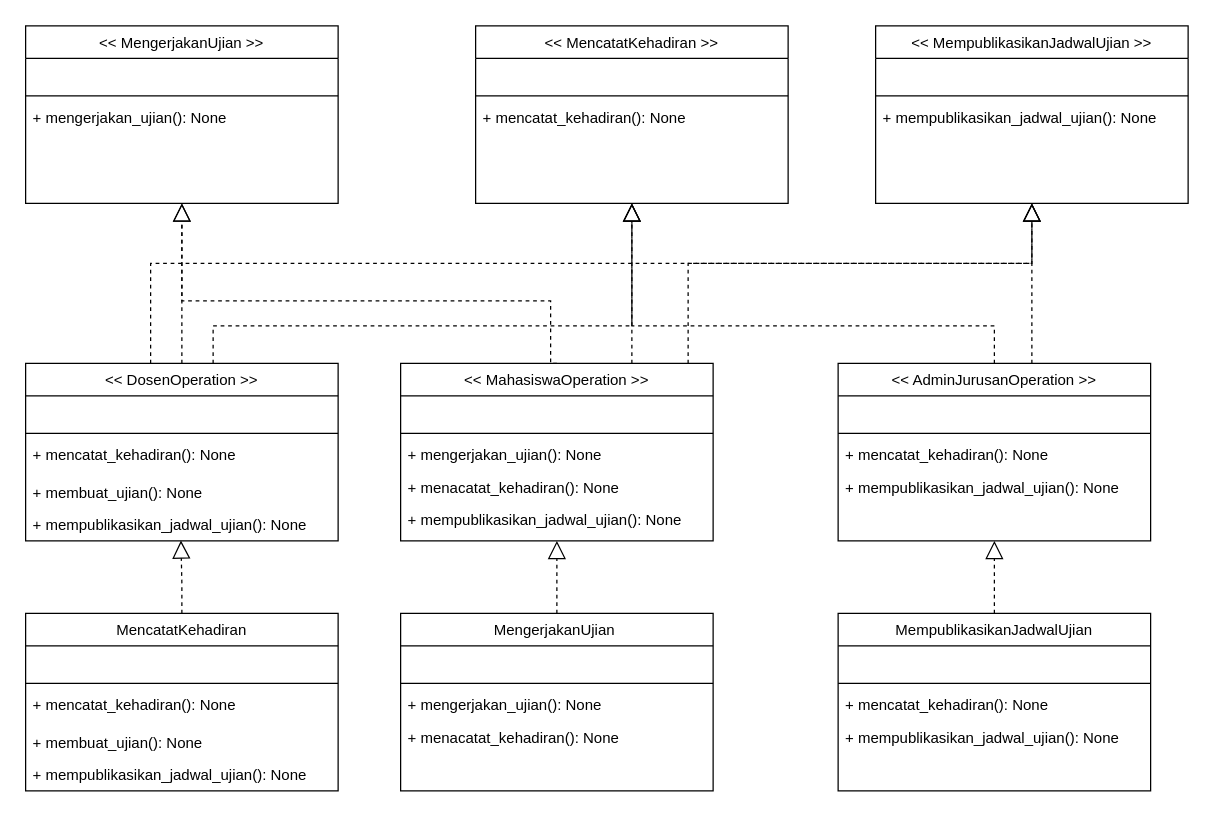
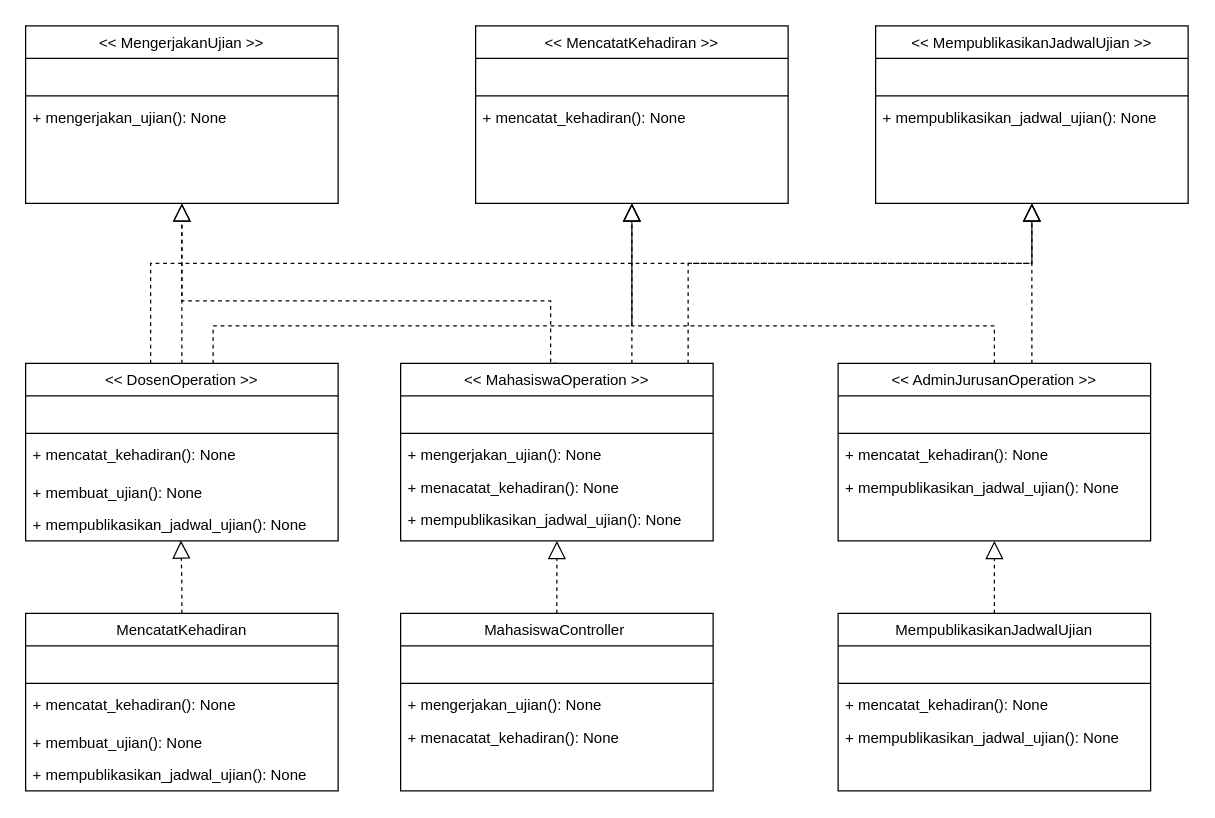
  <mxCell id="0" />
  <mxCell id="1" parent="0" />
  <mxCell id="2" style="edgeStyle=orthogonalEdgeStyle;rounded=0;orthogonalLoop=1;jettySize=auto;html=1;dashed=1;endArrow=block;endFill=0;startSize=6;endSize=12;entryX=0.5;entryY=1;entryDx=0;entryDy=0;" edge="1" parent="1" source="5" target="27"><mxGeometry relative="1" as="geometry"><mxPoint x="200" y="170" as="targetPoint" /><Array as="points"><mxPoint x="145" y="220" /><mxPoint x="145" y="220" /></Array></mxGeometry></mxCell>
  <mxCell id="3" style="edgeStyle=orthogonalEdgeStyle;rounded=0;orthogonalLoop=1;jettySize=auto;html=1;entryX=0.5;entryY=1;entryDx=0;entryDy=0;dashed=1;endArrow=block;endFill=0;startSize=6;endSize=12;" edge="1" parent="1" source="5" target="31"><mxGeometry relative="1" as="geometry"><Array as="points"><mxPoint x="170" y="260" /><mxPoint x="505" y="260" /></Array></mxGeometry></mxCell>
  <mxCell id="4" style="edgeStyle=orthogonalEdgeStyle;rounded=0;orthogonalLoop=1;jettySize=auto;html=1;entryX=0.5;entryY=1;entryDx=0;entryDy=0;dashed=1;endArrow=block;endFill=0;startSize=6;endSize=12;" edge="1" parent="1" source="5" target="47"><mxGeometry relative="1" as="geometry"><Array as="points"><mxPoint x="120" y="210" /><mxPoint x="825" y="210" /></Array></mxGeometry></mxCell>
  <mxCell id="5" value="&lt;&lt; DosenOperation &gt;&gt;" style="swimlane;fontStyle=0;align=center;verticalAlign=top;childLayout=stackLayout;horizontal=1;startSize=26;horizontalStack=0;resizeParent=1;resizeLast=0;collapsible=1;marginBottom=0;rounded=0;shadow=0;strokeWidth=1;" parent="1" vertex="1"><mxGeometry x="20" y="290" width="250" height="142" as="geometry"><mxRectangle x="130" y="380" width="160" height="26" as="alternateBounds" /></mxGeometry></mxCell>
  <mxCell id="6" value=" " style="text;align=left;verticalAlign=top;spacingLeft=4;spacingRight=4;overflow=hidden;rotatable=0;points=[[0,0.5],[1,0.5]];portConstraint=eastwest;rounded=0;shadow=0;html=0;" parent="5" vertex="1"><mxGeometry y="26" width="250" height="26" as="geometry" /></mxCell>
  <mxCell id="7" value="" style="line;html=1;strokeWidth=1;align=left;verticalAlign=middle;spacingTop=-1;spacingLeft=3;spacingRight=3;rotatable=0;labelPosition=right;points=[];portConstraint=eastwest;" parent="5" vertex="1"><mxGeometry y="52" width="250" height="8" as="geometry" /></mxCell>
  <mxCell id="8" value="+ mencatat_kehadiran(): None" style="text;align=left;verticalAlign=top;spacingLeft=4;spacingRight=4;overflow=hidden;rotatable=0;points=[[0,0.5],[1,0.5]];portConstraint=eastwest;fontStyle=0" parent="5" vertex="1"><mxGeometry y="60" width="250" height="30" as="geometry" /></mxCell>
  <mxCell id="9" value="+ membuat_ujian(): None" style="text;align=left;verticalAlign=top;spacingLeft=4;spacingRight=4;overflow=hidden;rotatable=0;points=[[0,0.5],[1,0.5]];portConstraint=eastwest;" parent="5" vertex="1"><mxGeometry y="90" width="250" height="26" as="geometry" /></mxCell>
  <mxCell id="10" value="+ mempublikasikan_jadwal_ujian(): None" style="text;align=left;verticalAlign=top;spacingLeft=4;spacingRight=4;overflow=hidden;rotatable=0;points=[[0,0.5],[1,0.5]];portConstraint=eastwest;" vertex="1" parent="5"><mxGeometry y="116" width="250" height="26" as="geometry" /></mxCell>
  <mxCell id="11" style="edgeStyle=orthogonalEdgeStyle;rounded=0;orthogonalLoop=1;jettySize=auto;html=1;entryX=0.5;entryY=1;entryDx=0;entryDy=0;dashed=1;endArrow=block;endFill=0;startSize=6;endSize=12;" edge="1" parent="1" source="13" target="31"><mxGeometry relative="1" as="geometry"><Array as="points"><mxPoint x="795" y="260" /><mxPoint x="505" y="260" /></Array></mxGeometry></mxCell>
  <mxCell id="12" style="edgeStyle=orthogonalEdgeStyle;rounded=0;orthogonalLoop=1;jettySize=auto;html=1;entryX=0.5;entryY=1;entryDx=0;entryDy=0;dashed=1;endArrow=block;endFill=0;startSize=6;endSize=12;" edge="1" parent="1" source="13" target="47"><mxGeometry relative="1" as="geometry"><Array as="points"><mxPoint x="825" y="260" /><mxPoint x="825" y="260" /></Array></mxGeometry></mxCell>
  <mxCell id="13" value="&lt;&lt; AdminJurusanOperation &gt;&gt;" style="swimlane;fontStyle=0;align=center;verticalAlign=top;childLayout=stackLayout;horizontal=1;startSize=26;horizontalStack=0;resizeParent=1;resizeLast=0;collapsible=1;marginBottom=0;rounded=0;shadow=0;strokeWidth=1;" vertex="1" parent="1"><mxGeometry x="670" y="290" width="250" height="142" as="geometry"><mxRectangle x="130" y="380" width="160" height="26" as="alternateBounds" /></mxGeometry></mxCell>
  <mxCell id="14" value=" " style="text;align=left;verticalAlign=top;spacingLeft=4;spacingRight=4;overflow=hidden;rotatable=0;points=[[0,0.5],[1,0.5]];portConstraint=eastwest;rounded=0;shadow=0;html=0;" vertex="1" parent="13"><mxGeometry y="26" width="250" height="26" as="geometry" /></mxCell>
  <mxCell id="15" value="" style="line;html=1;strokeWidth=1;align=left;verticalAlign=middle;spacingTop=-1;spacingLeft=3;spacingRight=3;rotatable=0;labelPosition=right;points=[];portConstraint=eastwest;" vertex="1" parent="13"><mxGeometry y="52" width="250" height="8" as="geometry" /></mxCell>
  <mxCell id="16" value="+ mencatat_kehadiran(): None" style="text;align=left;verticalAlign=top;spacingLeft=4;spacingRight=4;overflow=hidden;rotatable=0;points=[[0,0.5],[1,0.5]];portConstraint=eastwest;" vertex="1" parent="13"><mxGeometry y="60" width="250" height="26" as="geometry" /></mxCell>
  <mxCell id="17" value="+ mempublikasikan_jadwal_ujian(): None" style="text;align=left;verticalAlign=top;spacingLeft=4;spacingRight=4;overflow=hidden;rotatable=0;points=[[0,0.5],[1,0.5]];portConstraint=eastwest;" vertex="1" parent="13"><mxGeometry y="86" width="250" height="26" as="geometry" /></mxCell>
  <mxCell id="18" style="edgeStyle=orthogonalEdgeStyle;rounded=0;orthogonalLoop=1;jettySize=auto;html=1;dashed=1;endArrow=block;endFill=0;startSize=6;endSize=12;entryX=0.5;entryY=1;entryDx=0;entryDy=0;exitX=0.5;exitY=0;exitDx=0;exitDy=0;" edge="1" parent="1" source="21" target="27"><mxGeometry relative="1" as="geometry"><mxPoint x="320" y="170" as="targetPoint" /><Array as="points"><mxPoint x="440" y="290" /><mxPoint x="440" y="240" /><mxPoint x="145" y="240" /></Array></mxGeometry></mxCell>
  <mxCell id="19" style="edgeStyle=orthogonalEdgeStyle;rounded=0;orthogonalLoop=1;jettySize=auto;html=1;entryX=0.5;entryY=1;entryDx=0;entryDy=0;dashed=1;endArrow=block;endFill=0;startSize=6;endSize=12;" edge="1" parent="1" source="21" target="31"><mxGeometry relative="1" as="geometry"><Array as="points"><mxPoint x="505" y="290" /><mxPoint x="505" y="290" /></Array></mxGeometry></mxCell>
  <mxCell id="20" style="edgeStyle=orthogonalEdgeStyle;rounded=0;orthogonalLoop=1;jettySize=auto;html=1;entryX=0.5;entryY=1;entryDx=0;entryDy=0;dashed=1;endArrow=block;endFill=0;startSize=6;endSize=12;" edge="1" parent="1" source="21" target="47"><mxGeometry relative="1" as="geometry"><Array as="points"><mxPoint x="550" y="210" /><mxPoint x="825" y="210" /></Array></mxGeometry></mxCell>
  <mxCell id="21" value="&lt;&lt; MahasiswaOperation &gt;&gt;" style="swimlane;fontStyle=0;align=center;verticalAlign=top;childLayout=stackLayout;horizontal=1;startSize=26;horizontalStack=0;resizeParent=1;resizeLast=0;collapsible=1;marginBottom=0;rounded=0;shadow=0;strokeWidth=1;" vertex="1" parent="1"><mxGeometry x="320" y="290" width="250" height="142" as="geometry"><mxRectangle x="130" y="380" width="160" height="26" as="alternateBounds" /></mxGeometry></mxCell>
  <mxCell id="22" value=" " style="text;align=left;verticalAlign=top;spacingLeft=4;spacingRight=4;overflow=hidden;rotatable=0;points=[[0,0.5],[1,0.5]];portConstraint=eastwest;rounded=0;shadow=0;html=0;" vertex="1" parent="21"><mxGeometry y="26" width="250" height="26" as="geometry" /></mxCell>
  <mxCell id="23" value="" style="line;html=1;strokeWidth=1;align=left;verticalAlign=middle;spacingTop=-1;spacingLeft=3;spacingRight=3;rotatable=0;labelPosition=right;points=[];portConstraint=eastwest;" vertex="1" parent="21"><mxGeometry y="52" width="250" height="8" as="geometry" /></mxCell>
  <mxCell id="24" value="+ mengerjakan_ujian(): None" style="text;align=left;verticalAlign=top;spacingLeft=4;spacingRight=4;overflow=hidden;rotatable=0;points=[[0,0.5],[1,0.5]];portConstraint=eastwest;" vertex="1" parent="21"><mxGeometry y="60" width="250" height="26" as="geometry" /></mxCell>
  <mxCell id="25" value="+ menacatat_kehadiran(): None" style="text;align=left;verticalAlign=top;spacingLeft=4;spacingRight=4;overflow=hidden;rotatable=0;points=[[0,0.5],[1,0.5]];portConstraint=eastwest;" vertex="1" parent="21"><mxGeometry y="86" width="250" height="26" as="geometry" /></mxCell>
  <mxCell id="26" value="+ mempublikasikan_jadwal_ujian(): None" style="text;align=left;verticalAlign=top;spacingLeft=4;spacingRight=4;overflow=hidden;rotatable=0;points=[[0,0.5],[1,0.5]];portConstraint=eastwest;" vertex="1" parent="21"><mxGeometry y="112" width="250" height="26" as="geometry" /></mxCell>
  <mxCell id="27" value="&lt;&lt; MengerjakanUjian &gt;&gt;" style="swimlane;fontStyle=0;align=center;verticalAlign=top;childLayout=stackLayout;horizontal=1;startSize=26;horizontalStack=0;resizeParent=1;resizeLast=0;collapsible=1;marginBottom=0;rounded=0;shadow=0;strokeWidth=1;" vertex="1" parent="1"><mxGeometry x="20" y="20" width="250" height="142" as="geometry"><mxRectangle x="130" y="380" width="160" height="26" as="alternateBounds" /></mxGeometry></mxCell>
  <mxCell id="28" value=" " style="text;align=left;verticalAlign=top;spacingLeft=4;spacingRight=4;overflow=hidden;rotatable=0;points=[[0,0.5],[1,0.5]];portConstraint=eastwest;rounded=0;shadow=0;html=0;" vertex="1" parent="27"><mxGeometry y="26" width="250" height="26" as="geometry" /></mxCell>
  <mxCell id="29" value="" style="line;html=1;strokeWidth=1;align=left;verticalAlign=middle;spacingTop=-1;spacingLeft=3;spacingRight=3;rotatable=0;labelPosition=right;points=[];portConstraint=eastwest;" vertex="1" parent="27"><mxGeometry y="52" width="250" height="8" as="geometry" /></mxCell>
  <mxCell id="30" value="+ mengerjakan_ujian(): None" style="text;align=left;verticalAlign=top;spacingLeft=4;spacingRight=4;overflow=hidden;rotatable=0;points=[[0,0.5],[1,0.5]];portConstraint=eastwest;" vertex="1" parent="27"><mxGeometry y="60" width="250" height="26" as="geometry" /></mxCell>
  <mxCell id="31" value="&lt;&lt; MencatatKehadiran &gt;&gt;" style="swimlane;fontStyle=0;align=center;verticalAlign=top;childLayout=stackLayout;horizontal=1;startSize=26;horizontalStack=0;resizeParent=1;resizeLast=0;collapsible=1;marginBottom=0;rounded=0;shadow=0;strokeWidth=1;" vertex="1" parent="1"><mxGeometry x="380" y="20" width="250" height="142" as="geometry"><mxRectangle x="130" y="380" width="160" height="26" as="alternateBounds" /></mxGeometry></mxCell>
  <mxCell id="32" value=" " style="text;align=left;verticalAlign=top;spacingLeft=4;spacingRight=4;overflow=hidden;rotatable=0;points=[[0,0.5],[1,0.5]];portConstraint=eastwest;rounded=0;shadow=0;html=0;" vertex="1" parent="31"><mxGeometry y="26" width="250" height="26" as="geometry" /></mxCell>
  <mxCell id="33" value="" style="line;html=1;strokeWidth=1;align=left;verticalAlign=middle;spacingTop=-1;spacingLeft=3;spacingRight=3;rotatable=0;labelPosition=right;points=[];portConstraint=eastwest;" vertex="1" parent="31"><mxGeometry y="52" width="250" height="8" as="geometry" /></mxCell>
  <mxCell id="34" value="+ mencatat_kehadiran(): None" style="text;align=left;verticalAlign=top;spacingLeft=4;spacingRight=4;overflow=hidden;rotatable=0;points=[[0,0.5],[1,0.5]];portConstraint=eastwest;" vertex="1" parent="31"><mxGeometry y="60" width="250" height="26" as="geometry" /></mxCell>
  <mxCell id="35" style="edgeStyle=orthogonalEdgeStyle;rounded=0;orthogonalLoop=1;jettySize=auto;html=1;entryX=0.5;entryY=1;entryDx=0;entryDy=0;dashed=1;endArrow=block;endFill=0;startSize=6;endSize=12;" edge="1" parent="1" source="36" target="13"><mxGeometry relative="1" as="geometry" /></mxCell>
  <mxCell id="36" value="MempublikasikanJadwalUjian" style="swimlane;fontStyle=0;align=center;verticalAlign=top;childLayout=stackLayout;horizontal=1;startSize=26;horizontalStack=0;resizeParent=1;resizeLast=0;collapsible=1;marginBottom=0;rounded=0;shadow=0;strokeWidth=1;" vertex="1" parent="1"><mxGeometry x="670" y="490" width="250" height="142" as="geometry"><mxRectangle x="130" y="380" width="160" height="26" as="alternateBounds" /></mxGeometry></mxCell>
  <mxCell id="37" value=" " style="text;align=left;verticalAlign=top;spacingLeft=4;spacingRight=4;overflow=hidden;rotatable=0;points=[[0,0.5],[1,0.5]];portConstraint=eastwest;rounded=0;shadow=0;html=0;" vertex="1" parent="36"><mxGeometry y="26" width="250" height="26" as="geometry" /></mxCell>
  <mxCell id="38" value="" style="line;html=1;strokeWidth=1;align=left;verticalAlign=middle;spacingTop=-1;spacingLeft=3;spacingRight=3;rotatable=0;labelPosition=right;points=[];portConstraint=eastwest;" vertex="1" parent="36"><mxGeometry y="52" width="250" height="8" as="geometry" /></mxCell>
  <mxCell id="39" value="+ mencatat_kehadiran(): None" style="text;align=left;verticalAlign=top;spacingLeft=4;spacingRight=4;overflow=hidden;rotatable=0;points=[[0,0.5],[1,0.5]];portConstraint=eastwest;" vertex="1" parent="36"><mxGeometry y="60" width="250" height="26" as="geometry" /></mxCell>
  <mxCell id="40" value="+ mempublikasikan_jadwal_ujian(): None" style="text;align=left;verticalAlign=top;spacingLeft=4;spacingRight=4;overflow=hidden;rotatable=0;points=[[0,0.5],[1,0.5]];portConstraint=eastwest;" vertex="1" parent="36"><mxGeometry y="86" width="250" height="26" as="geometry" /></mxCell>
  <mxCell id="41" style="edgeStyle=orthogonalEdgeStyle;rounded=0;orthogonalLoop=1;jettySize=auto;html=1;entryX=0.5;entryY=1;entryDx=0;entryDy=0;dashed=1;endArrow=block;endFill=0;startSize=6;endSize=12;" edge="1" parent="1" source="42" target="21"><mxGeometry relative="1" as="geometry" /></mxCell>
- <mxCell id="42" value="MengerjakanUjian " style="swimlane;fontStyle=0;align=center;verticalAlign=top;childLayout=stackLayout;horizontal=1;startSize=26;horizontalStack=0;resizeParent=1;resizeLast=0;collapsible=1;marginBottom=0;rounded=0;shadow=0;strokeWidth=1;" vertex="1" parent="1"><mxGeometry x="320" y="490" width="250" height="142" as="geometry"><mxRectangle x="130" y="380" width="160" height="26" as="alternateBounds" /></mxGeometry></mxCell>
+ <mxCell id="42" value="MahasiswaController " style="swimlane;fontStyle=0;align=center;verticalAlign=top;childLayout=stackLayout;horizontal=1;startSize=26;horizontalStack=0;resizeParent=1;resizeLast=0;collapsible=1;marginBottom=0;rounded=0;shadow=0;strokeWidth=1;" vertex="1" parent="1"><mxGeometry x="320" y="490" width="250" height="142" as="geometry"><mxRectangle x="130" y="380" width="160" height="26" as="alternateBounds" /></mxGeometry></mxCell>
  <mxCell id="43" value=" " style="text;align=left;verticalAlign=top;spacingLeft=4;spacingRight=4;overflow=hidden;rotatable=0;points=[[0,0.5],[1,0.5]];portConstraint=eastwest;rounded=0;shadow=0;html=0;" vertex="1" parent="42"><mxGeometry y="26" width="250" height="26" as="geometry" /></mxCell>
  <mxCell id="44" value="" style="line;html=1;strokeWidth=1;align=left;verticalAlign=middle;spacingTop=-1;spacingLeft=3;spacingRight=3;rotatable=0;labelPosition=right;points=[];portConstraint=eastwest;" vertex="1" parent="42"><mxGeometry y="52" width="250" height="8" as="geometry" /></mxCell>
  <mxCell id="45" value="+ mengerjakan_ujian(): None" style="text;align=left;verticalAlign=top;spacingLeft=4;spacingRight=4;overflow=hidden;rotatable=0;points=[[0,0.5],[1,0.5]];portConstraint=eastwest;" vertex="1" parent="42"><mxGeometry y="60" width="250" height="26" as="geometry" /></mxCell>
  <mxCell id="46" value="+ menacatat_kehadiran(): None" style="text;align=left;verticalAlign=top;spacingLeft=4;spacingRight=4;overflow=hidden;rotatable=0;points=[[0,0.5],[1,0.5]];portConstraint=eastwest;" vertex="1" parent="42"><mxGeometry y="86" width="250" height="26" as="geometry" /></mxCell>
  <mxCell id="47" value="&lt;&lt; MempublikasikanJadwalUjian &gt;&gt;" style="swimlane;fontStyle=0;align=center;verticalAlign=top;childLayout=stackLayout;horizontal=1;startSize=26;horizontalStack=0;resizeParent=1;resizeLast=0;collapsible=1;marginBottom=0;rounded=0;shadow=0;strokeWidth=1;" vertex="1" parent="1"><mxGeometry x="700" y="20" width="250" height="142" as="geometry"><mxRectangle x="130" y="380" width="160" height="26" as="alternateBounds" /></mxGeometry></mxCell>
  <mxCell id="48" value=" " style="text;align=left;verticalAlign=top;spacingLeft=4;spacingRight=4;overflow=hidden;rotatable=0;points=[[0,0.5],[1,0.5]];portConstraint=eastwest;rounded=0;shadow=0;html=0;" vertex="1" parent="47"><mxGeometry y="26" width="250" height="26" as="geometry" /></mxCell>
  <mxCell id="49" value="" style="line;html=1;strokeWidth=1;align=left;verticalAlign=middle;spacingTop=-1;spacingLeft=3;spacingRight=3;rotatable=0;labelPosition=right;points=[];portConstraint=eastwest;" vertex="1" parent="47"><mxGeometry y="52" width="250" height="8" as="geometry" /></mxCell>
  <mxCell id="50" value="+ mempublikasikan_jadwal_ujian(): None" style="text;align=left;verticalAlign=top;spacingLeft=4;spacingRight=4;overflow=hidden;rotatable=0;points=[[0,0.5],[1,0.5]];portConstraint=eastwest;" vertex="1" parent="47"><mxGeometry y="60" width="250" height="26" as="geometry" /></mxCell>
  <mxCell id="51" style="edgeStyle=orthogonalEdgeStyle;rounded=0;orthogonalLoop=1;jettySize=auto;html=1;entryX=0.497;entryY=0.989;entryDx=0;entryDy=0;entryPerimeter=0;dashed=1;endArrow=block;endFill=0;startSize=6;endSize=12;" edge="1" parent="1" source="52" target="10"><mxGeometry relative="1" as="geometry" /></mxCell>
  <mxCell id="52" value="MencatatKehadiran" style="swimlane;fontStyle=0;align=center;verticalAlign=top;childLayout=stackLayout;horizontal=1;startSize=26;horizontalStack=0;resizeParent=1;resizeLast=0;collapsible=1;marginBottom=0;rounded=0;shadow=0;strokeWidth=1;" vertex="1" parent="1"><mxGeometry x="20" y="490" width="250" height="142" as="geometry"><mxRectangle x="130" y="380" width="160" height="26" as="alternateBounds" /></mxGeometry></mxCell>
  <mxCell id="53" value=" " style="text;align=left;verticalAlign=top;spacingLeft=4;spacingRight=4;overflow=hidden;rotatable=0;points=[[0,0.5],[1,0.5]];portConstraint=eastwest;rounded=0;shadow=0;html=0;" vertex="1" parent="52"><mxGeometry y="26" width="250" height="26" as="geometry" /></mxCell>
  <mxCell id="54" value="" style="line;html=1;strokeWidth=1;align=left;verticalAlign=middle;spacingTop=-1;spacingLeft=3;spacingRight=3;rotatable=0;labelPosition=right;points=[];portConstraint=eastwest;" vertex="1" parent="52"><mxGeometry y="52" width="250" height="8" as="geometry" /></mxCell>
  <mxCell id="55" value="+ mencatat_kehadiran(): None" style="text;align=left;verticalAlign=top;spacingLeft=4;spacingRight=4;overflow=hidden;rotatable=0;points=[[0,0.5],[1,0.5]];portConstraint=eastwest;fontStyle=0" vertex="1" parent="52"><mxGeometry y="60" width="250" height="30" as="geometry" /></mxCell>
  <mxCell id="56" value="+ membuat_ujian(): None" style="text;align=left;verticalAlign=top;spacingLeft=4;spacingRight=4;overflow=hidden;rotatable=0;points=[[0,0.5],[1,0.5]];portConstraint=eastwest;" vertex="1" parent="52"><mxGeometry y="90" width="250" height="26" as="geometry" /></mxCell>
  <mxCell id="57" value="+ mempublikasikan_jadwal_ujian(): None" style="text;align=left;verticalAlign=top;spacingLeft=4;spacingRight=4;overflow=hidden;rotatable=0;points=[[0,0.5],[1,0.5]];portConstraint=eastwest;" vertex="1" parent="52"><mxGeometry y="116" width="250" height="26" as="geometry" /></mxCell>
